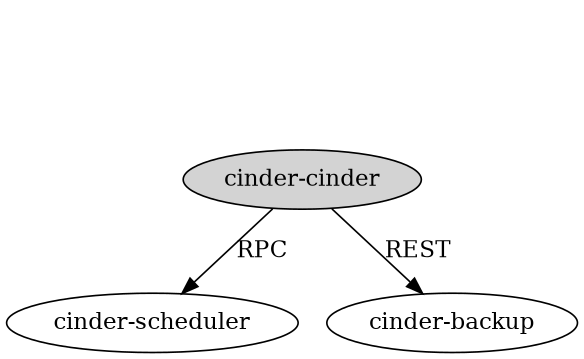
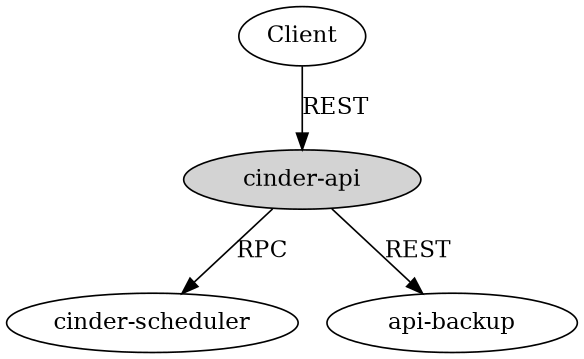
  digraph {
    node [shape=ellipse]
-   n2 [label="cinder-cinder" style=filled]
+   n1 [label=Client]
+   n2 [label="cinder-api" style=filled]
    n3 [label="cinder-scheduler"]
-   n4 [label="cinder-backup"]
+   n4 [label="api-backup"]
+   n1 -> n2 [label=REST]
    n2 -> n3 [label=RPC]
    n2 -> n4 [label=REST]
  }
